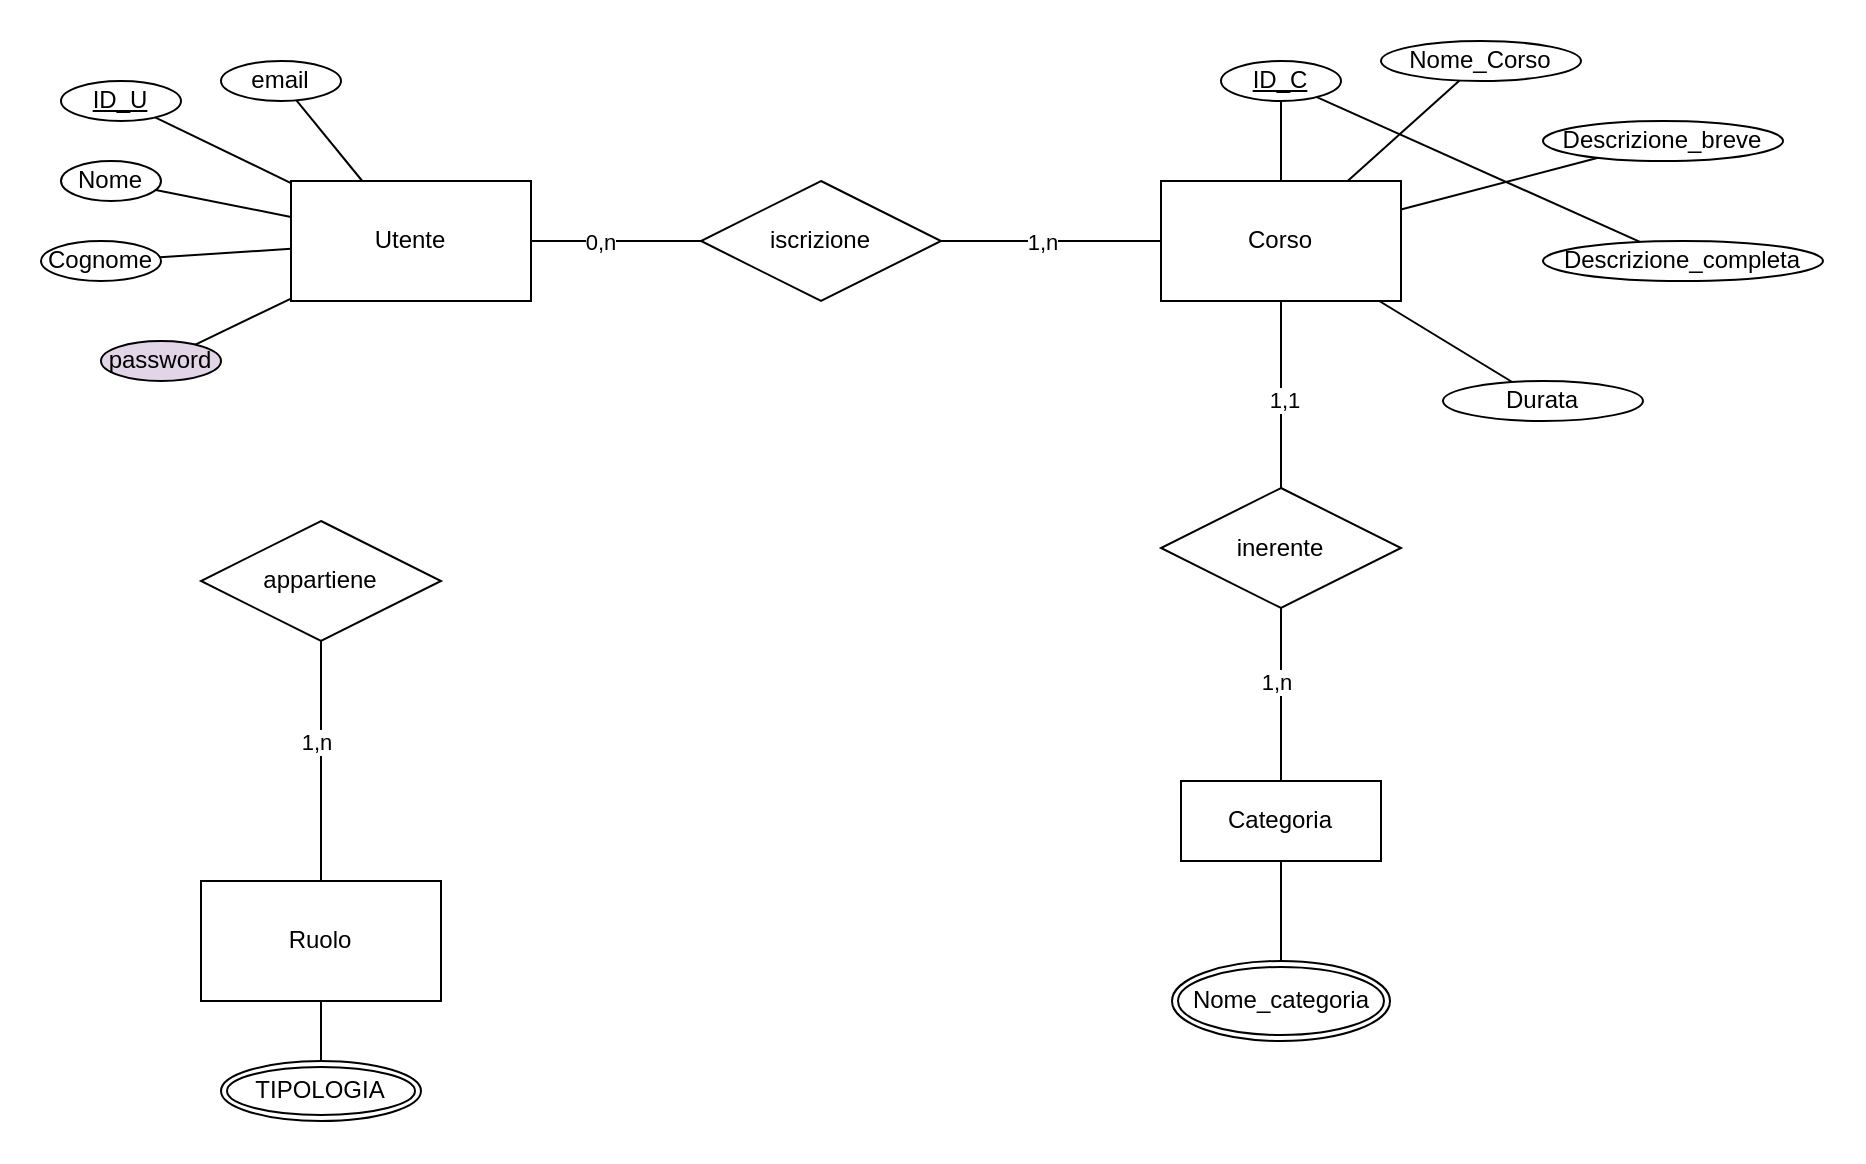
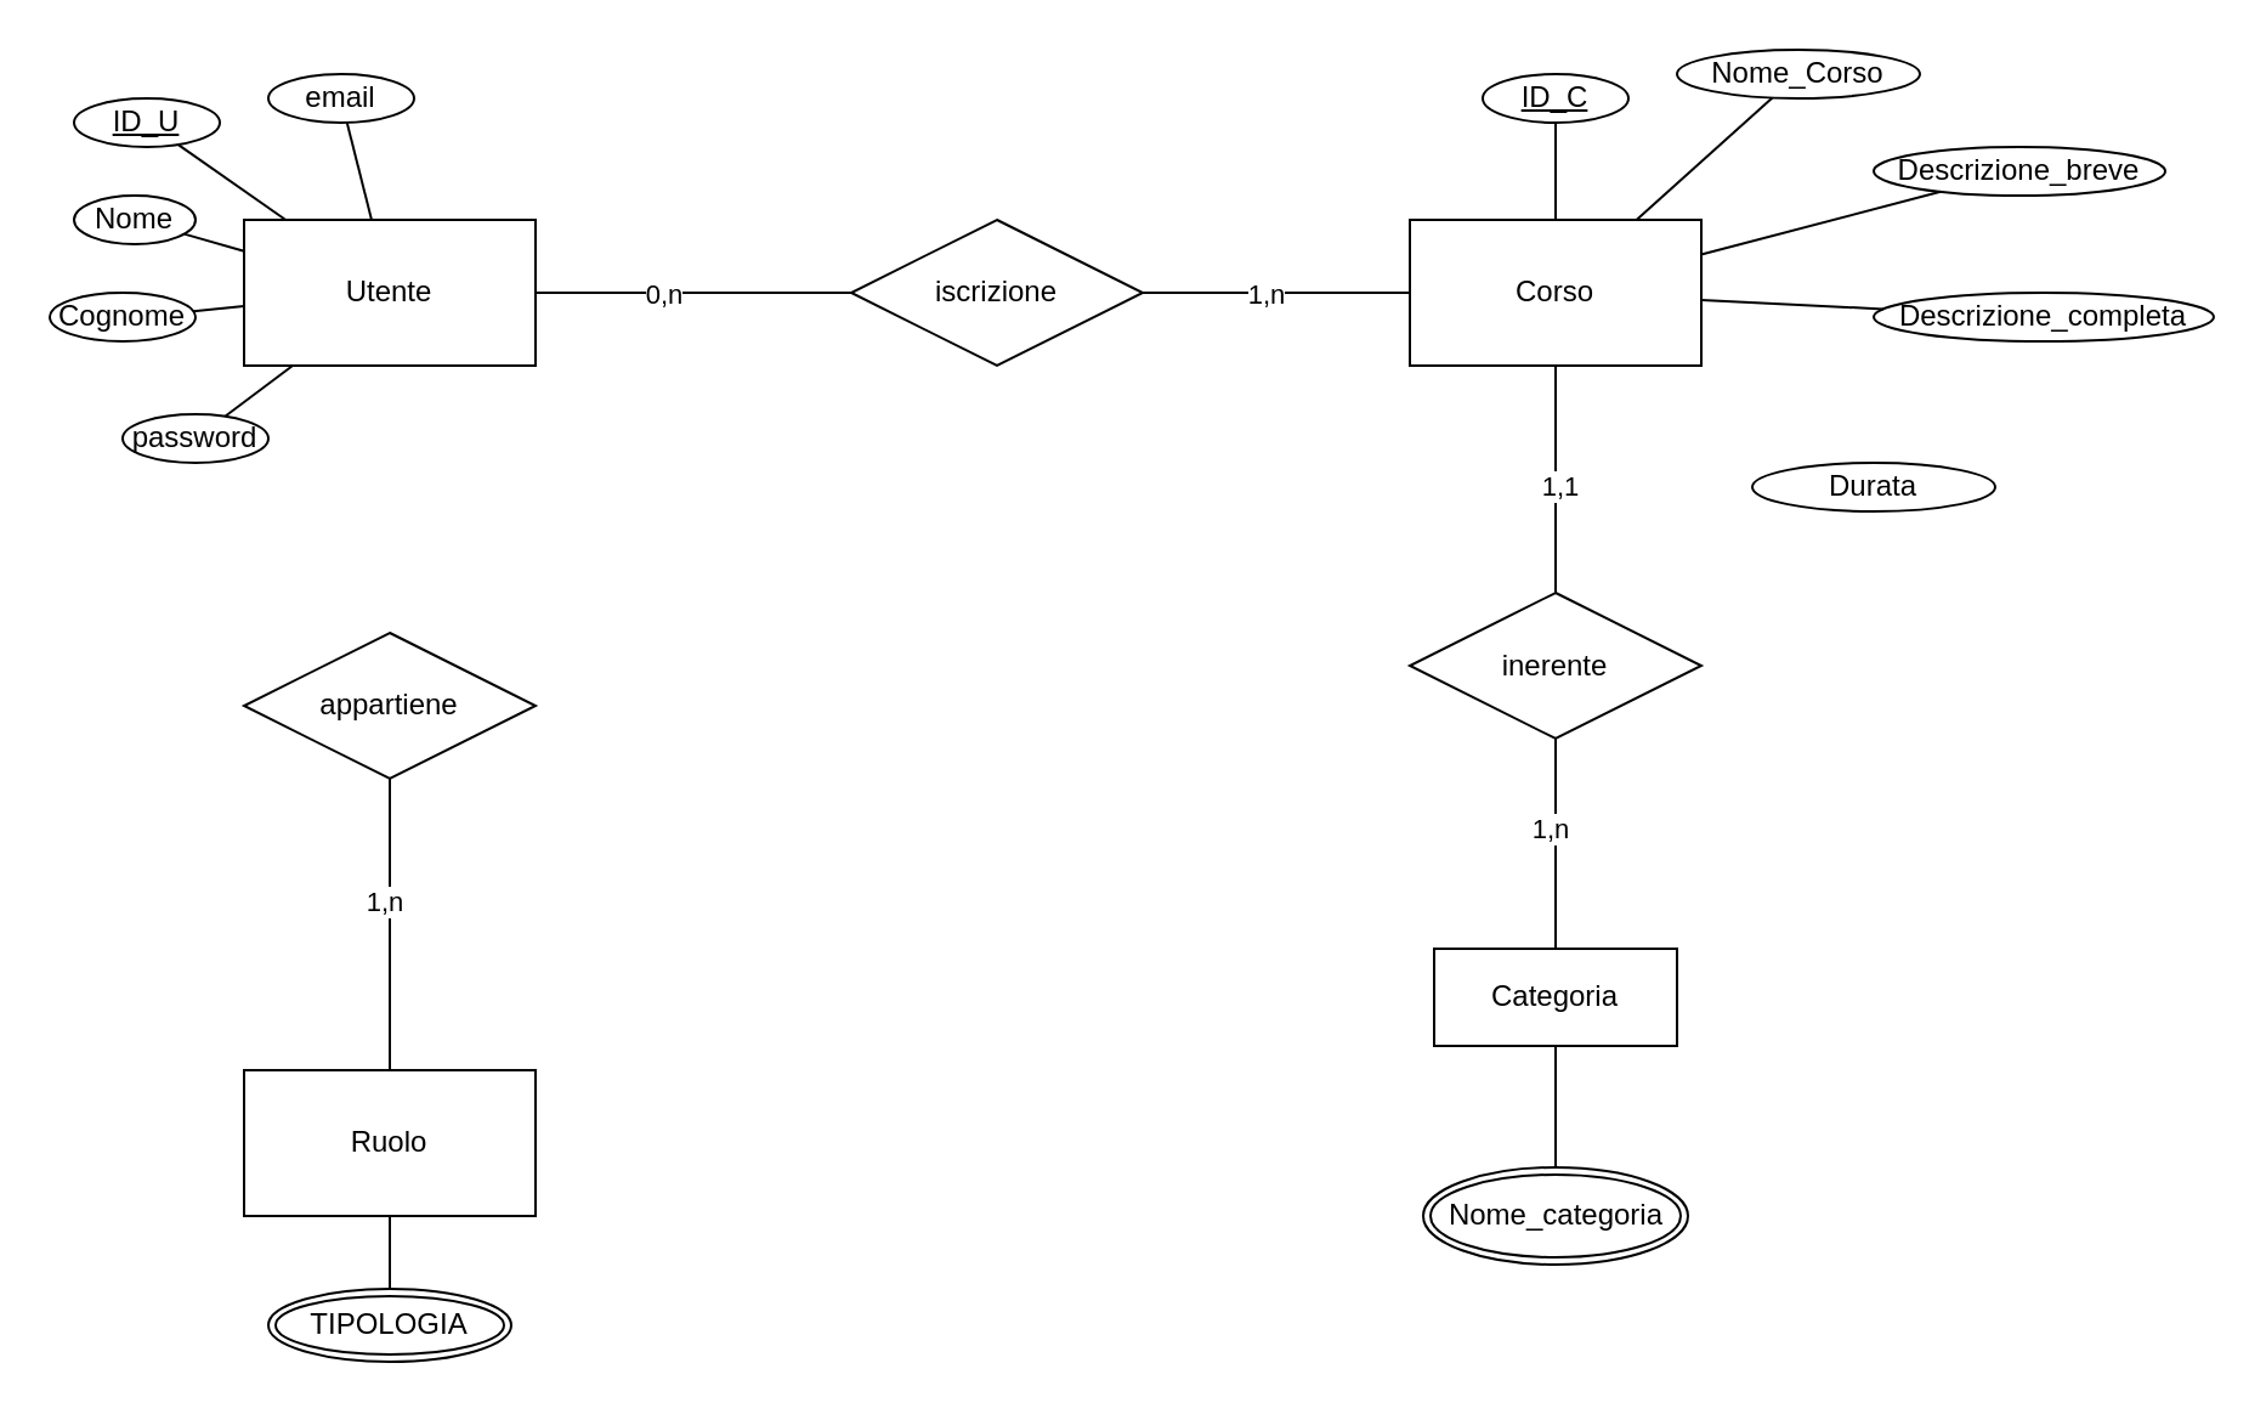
  <mxCell id="0" />
  <mxCell id="1" parent="0" />
- <mxCell id="2" value="Utente" style="rounded=0;whiteSpace=wrap;html=1;" vertex="1" parent="1"><mxGeometry x="145" y="90" width="120" height="60" as="geometry" /></mxCell>
+ <mxCell id="2" value="Utente" style="rounded=0;whiteSpace=wrap;html=1;" vertex="1" parent="1"><mxGeometry x="100" y="90" width="120" height="60" as="geometry" /></mxCell>
  <mxCell id="3" value="Ruolo" style="rounded=0;whiteSpace=wrap;html=1;" vertex="1" parent="1"><mxGeometry x="100" y="440" width="120" height="60" as="geometry" /></mxCell>
  <mxCell id="4" value="Corso" style="rounded=0;whiteSpace=wrap;html=1;" vertex="1" parent="1"><mxGeometry x="580" y="90" width="120" height="60" as="geometry" /></mxCell>
  <mxCell id="5" value="iscrizione" style="shape=rhombus;perimeter=rhombusPerimeter;whiteSpace=wrap;html=1;align=center;" vertex="1" parent="1"><mxGeometry x="350" y="90" width="120" height="60" as="geometry" /></mxCell>
  <mxCell id="6" value="" style="endArrow=none;html=1;rounded=0;" edge="1" parent="1" source="2" target="5"><mxGeometry width="50" height="50" relative="1" as="geometry"><mxPoint x="330" y="240" as="sourcePoint" /><mxPoint x="380" y="190" as="targetPoint" /></mxGeometry></mxCell>
  <mxCell id="7" value="0,n" style="edgeLabel;html=1;align=center;verticalAlign=middle;resizable=0;points=[];" vertex="1" connectable="0" parent="6"><mxGeometry x="-0.203" relative="1" as="geometry"><mxPoint as="offset" /></mxGeometry></mxCell>
  <mxCell id="8" value="" style="endArrow=none;html=1;rounded=0;" edge="1" parent="1" source="5" target="4"><mxGeometry width="50" height="50" relative="1" as="geometry"><mxPoint x="370" y="280" as="sourcePoint" /><mxPoint x="420" y="230" as="targetPoint" /><Array as="points" /></mxGeometry></mxCell>
  <mxCell id="9" value="1,n" style="edgeLabel;html=1;align=center;verticalAlign=middle;resizable=0;points=[];" vertex="1" connectable="0" parent="8"><mxGeometry x="-0.095" relative="1" as="geometry"><mxPoint as="offset" /></mxGeometry></mxCell>
  <mxCell id="10" value="appartiene" style="shape=rhombus;perimeter=rhombusPerimeter;whiteSpace=wrap;html=1;align=center;" vertex="1" parent="1"><mxGeometry x="100" y="260" width="120" height="60" as="geometry" /></mxCell>
  <mxCell id="11" value="" style="endArrow=none;html=1;rounded=0;" edge="1" parent="1" source="3" target="10"><mxGeometry width="50" height="50" relative="1" as="geometry"><mxPoint x="420" y="350" as="sourcePoint" /><mxPoint x="470" y="300" as="targetPoint" /></mxGeometry></mxCell>
  <mxCell id="12" value="1,n" style="edgeLabel;html=1;align=center;verticalAlign=middle;resizable=0;points=[];" vertex="1" connectable="0" parent="11"><mxGeometry x="0.167" y="3" relative="1" as="geometry"><mxPoint as="offset" /></mxGeometry></mxCell>
  <mxCell id="13" value="&lt;u&gt;ID_U&lt;/u&gt;" style="ellipse;whiteSpace=wrap;html=1;align=center;" vertex="1" parent="1"><mxGeometry x="30" y="40" width="60" height="20" as="geometry" /></mxCell>
  <mxCell id="14" value="Nome" style="ellipse;whiteSpace=wrap;html=1;align=center;" vertex="1" parent="1"><mxGeometry x="30" y="80" width="50" height="20" as="geometry" /></mxCell>
  <mxCell id="15" value="Cognome" style="ellipse;whiteSpace=wrap;html=1;align=center;" vertex="1" parent="1"><mxGeometry x="20" y="120" width="60" height="20" as="geometry" /></mxCell>
  <mxCell id="16" value="email" style="ellipse;whiteSpace=wrap;html=1;align=center;" vertex="1" parent="1"><mxGeometry x="110" y="30" width="60" height="20" as="geometry" /></mxCell>
- <mxCell id="17" value="password" style="ellipse;whiteSpace=wrap;html=1;align=center;fillColor=#e1d5e7;" vertex="1" parent="1"><mxGeometry x="50" y="170" width="60" height="20" as="geometry" /></mxCell>
+ <mxCell id="17" value="password" style="ellipse;whiteSpace=wrap;html=1;align=center;" vertex="1" parent="1"><mxGeometry x="50" y="170" width="60" height="20" as="geometry" /></mxCell>
  <mxCell id="18" value="" style="endArrow=none;html=1;rounded=0;" edge="1" parent="1" source="17" target="2"><mxGeometry width="50" height="50" relative="1" as="geometry"><mxPoint x="-90" y="240" as="sourcePoint" /><mxPoint x="-40" y="190" as="targetPoint" /></mxGeometry></mxCell>
  <mxCell id="19" value="" style="endArrow=none;html=1;rounded=0;" edge="1" parent="1" source="2" target="13"><mxGeometry width="50" height="50" relative="1" as="geometry"><mxPoint x="-60" y="240" as="sourcePoint" /><mxPoint x="50" y="40" as="targetPoint" /></mxGeometry></mxCell>
  <mxCell id="20" value="" style="endArrow=none;html=1;rounded=0;" edge="1" parent="1" source="2" target="14"><mxGeometry width="50" height="50" relative="1" as="geometry"><mxPoint x="-60" y="160" as="sourcePoint" /><mxPoint x="-10" y="110" as="targetPoint" /></mxGeometry></mxCell>
  <mxCell id="21" value="" style="endArrow=none;html=1;rounded=0;" edge="1" parent="1" source="15" target="2"><mxGeometry width="50" height="50" relative="1" as="geometry"><mxPoint x="0" y="220" as="sourcePoint" /><mxPoint x="50" y="170" as="targetPoint" /></mxGeometry></mxCell>
  <mxCell id="22" value="" style="endArrow=none;html=1;rounded=0;" edge="1" parent="1" source="16" target="2"><mxGeometry width="50" height="50" relative="1" as="geometry"><mxPoint x="-90" y="280" as="sourcePoint" /><mxPoint x="-40" y="230" as="targetPoint" /></mxGeometry></mxCell>
  <mxCell id="23" value="&lt;u&gt;ID_C&lt;/u&gt;" style="ellipse;whiteSpace=wrap;html=1;align=center;" vertex="1" parent="1"><mxGeometry x="610" y="30" width="60" height="20" as="geometry" /></mxCell>
  <mxCell id="24" value="" style="endArrow=none;html=1;rounded=0;" edge="1" parent="1" source="23" target="4"><mxGeometry width="50" height="50" relative="1" as="geometry"><mxPoint x="589" y="60" as="sourcePoint" /><mxPoint x="603" y="80" as="targetPoint" /></mxGeometry></mxCell>
  <mxCell id="25" value="Nome_Corso" style="ellipse;whiteSpace=wrap;html=1;align=center;" vertex="1" parent="1"><mxGeometry x="690" y="20" width="100" height="20" as="geometry" /></mxCell>
  <mxCell id="26" value="" style="endArrow=none;html=1;rounded=0;" edge="1" parent="1" source="25" target="4"><mxGeometry width="50" height="50" relative="1" as="geometry"><mxPoint x="560" y="310" as="sourcePoint" /><mxPoint x="803" y="120" as="targetPoint" /></mxGeometry></mxCell>
  <mxCell id="27" value="Descrizione_breve" style="ellipse;whiteSpace=wrap;html=1;align=center;" vertex="1" parent="1"><mxGeometry x="771" y="60" width="120" height="20" as="geometry" /></mxCell>
  <mxCell id="28" value="" style="endArrow=none;html=1;rounded=0;" edge="1" parent="1" source="27" target="4"><mxGeometry width="50" height="50" relative="1" as="geometry"><mxPoint x="550" y="470" as="sourcePoint" /><mxPoint x="690" y="262" as="targetPoint" /></mxGeometry></mxCell>
  <mxCell id="29" value="Descrizione_completa" style="ellipse;whiteSpace=wrap;html=1;align=center;" vertex="1" parent="1"><mxGeometry x="771" y="120" width="140" height="20" as="geometry" /></mxCell>
- <mxCell id="30" value="" style="endArrow=none;html=1;rounded=0;" edge="1" parent="1" source="29" target="23"><mxGeometry width="50" height="50" relative="1" as="geometry"><mxPoint x="560" y="490" as="sourcePoint" /><mxPoint x="700" y="282" as="targetPoint" /></mxGeometry></mxCell>
+ <mxCell id="30" value="" style="endArrow=none;html=1;rounded=0;" edge="1" parent="1" source="29" target="4"><mxGeometry width="50" height="50" relative="1" as="geometry"><mxPoint x="560" y="490" as="sourcePoint" /><mxPoint x="700" y="282" as="targetPoint" /></mxGeometry></mxCell>
  <mxCell id="31" value="Durata" style="ellipse;whiteSpace=wrap;html=1;align=center;" vertex="1" parent="1"><mxGeometry x="721" y="190" width="100" height="20" as="geometry" /></mxCell>
- <mxCell id="32" value="" style="endArrow=none;html=1;rounded=0;" edge="1" parent="1" source="31" target="4"><mxGeometry width="50" height="50" relative="1" as="geometry"><mxPoint x="560" y="420" as="sourcePoint" /><mxPoint x="700" y="212" as="targetPoint" /></mxGeometry></mxCell>
  <mxCell id="33" value="" style="endArrow=none;html=1;rounded=0;" edge="1" parent="1" source="3" target="34"><mxGeometry width="50" height="50" relative="1" as="geometry"><mxPoint x="390" y="520" as="sourcePoint" /><mxPoint x="300" y="470" as="targetPoint" /></mxGeometry></mxCell>
  <mxCell id="34" value="TIPOLOGIA" style="ellipse;shape=doubleEllipse;margin=3;whiteSpace=wrap;html=1;align=center;" vertex="1" parent="1"><mxGeometry x="110" y="530" width="100" height="30" as="geometry" /></mxCell>
  <mxCell id="35" value="Categoria" style="whiteSpace=wrap;html=1;align=center;" vertex="1" parent="1"><mxGeometry x="590" y="390" width="100" height="40" as="geometry" /></mxCell>
  <mxCell id="36" value="inerente" style="shape=rhombus;perimeter=rhombusPerimeter;whiteSpace=wrap;html=1;align=center;" vertex="1" parent="1"><mxGeometry x="580" y="243.5" width="120" height="60" as="geometry" /></mxCell>
  <mxCell id="37" value="" style="endArrow=none;html=1;rounded=0;" edge="1" parent="1" source="36" target="4"><mxGeometry width="50" height="50" relative="1" as="geometry"><mxPoint x="840" y="330" as="sourcePoint" /><mxPoint x="741.392" y="120" as="targetPoint" /></mxGeometry></mxCell>
  <mxCell id="38" value="1,1" style="edgeLabel;html=1;align=center;verticalAlign=middle;resizable=0;points=[];" vertex="1" connectable="0" parent="37"><mxGeometry x="-0.054" y="-1" relative="1" as="geometry"><mxPoint as="offset" /></mxGeometry></mxCell>
  <mxCell id="39" value="" style="endArrow=none;html=1;rounded=0;" edge="1" parent="1" target="36" source="35"><mxGeometry width="50" height="50" relative="1" as="geometry"><mxPoint x="731.366" y="360" as="sourcePoint" /><mxPoint x="950" y="280" as="targetPoint" /></mxGeometry></mxCell>
  <mxCell id="40" value="1,n" style="edgeLabel;html=1;align=center;verticalAlign=middle;resizable=0;points=[];" vertex="1" connectable="0" parent="39"><mxGeometry x="0.167" y="3" relative="1" as="geometry"><mxPoint as="offset" /></mxGeometry></mxCell>
  <mxCell id="41" value="" style="endArrow=none;html=1;rounded=0;" edge="1" parent="1" target="42" source="35"><mxGeometry width="50" height="50" relative="1" as="geometry"><mxPoint x="640" y="460" as="sourcePoint" /><mxPoint x="780" y="430" as="targetPoint" /></mxGeometry></mxCell>
  <mxCell id="42" value="Nome_categoria" style="ellipse;shape=doubleEllipse;margin=3;whiteSpace=wrap;html=1;align=center;" vertex="1" parent="1"><mxGeometry x="585.5" y="480" width="109" height="40" as="geometry" /></mxCell>
